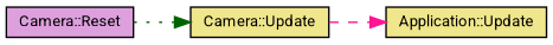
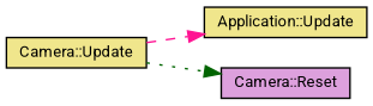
  digraph {
    fontname=Roboto
    rankdir=LR
    node [color=black fillcolor=khaki fontname=Roboto fontsize=10 shape=record style=filled]
    edge [fontname=Roboto fontsize=10 labelfontname=Helvetica labelfontsize=10]
    n1 [fontcolor=black height=0.2 label="Camera::Update" width=0.4]
    n2 [height=0.2 label="Application::Update" width=0.4]
    n3 [fillcolor=plum height=0.2 label="Camera::Reset" width=0.4]
    n1 -> n2 [color=deeppink style=dashed]
-   n3 -> n1 [color=darkgreen style=dotted]
+   n1 -> n3 [color=darkgreen style=dotted]
  }
